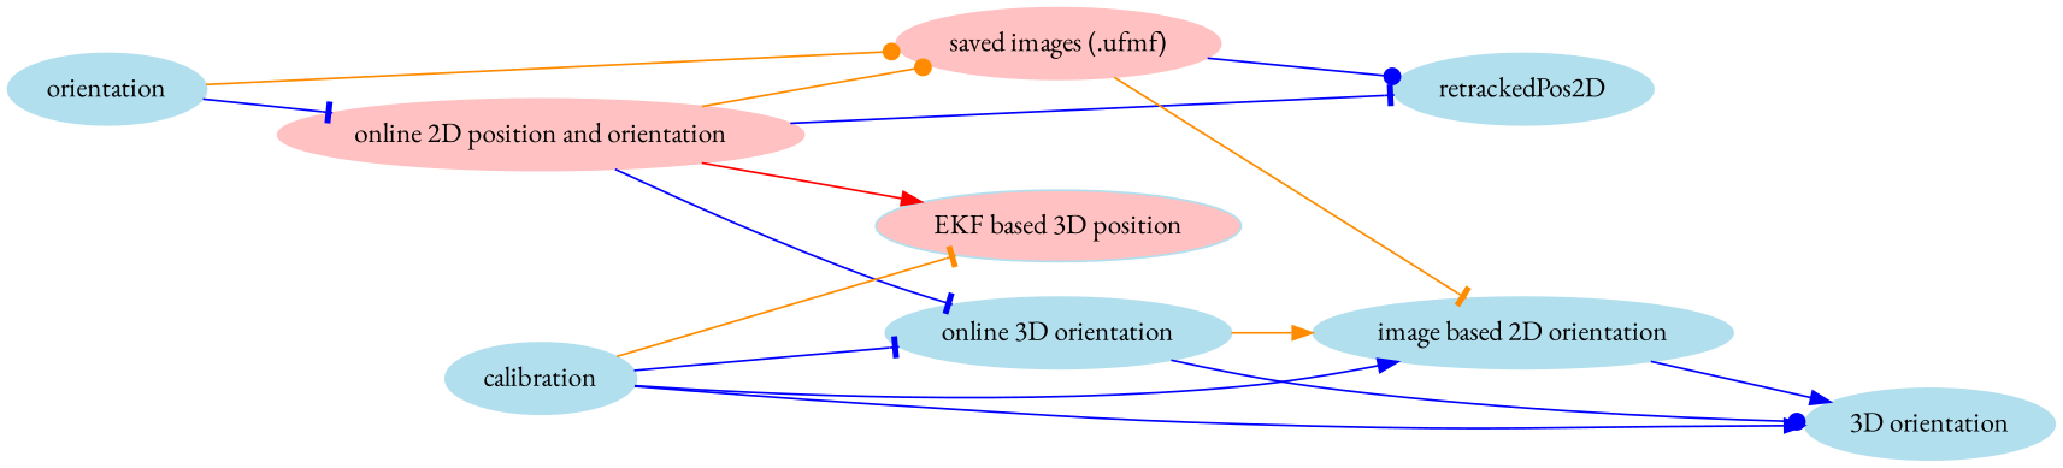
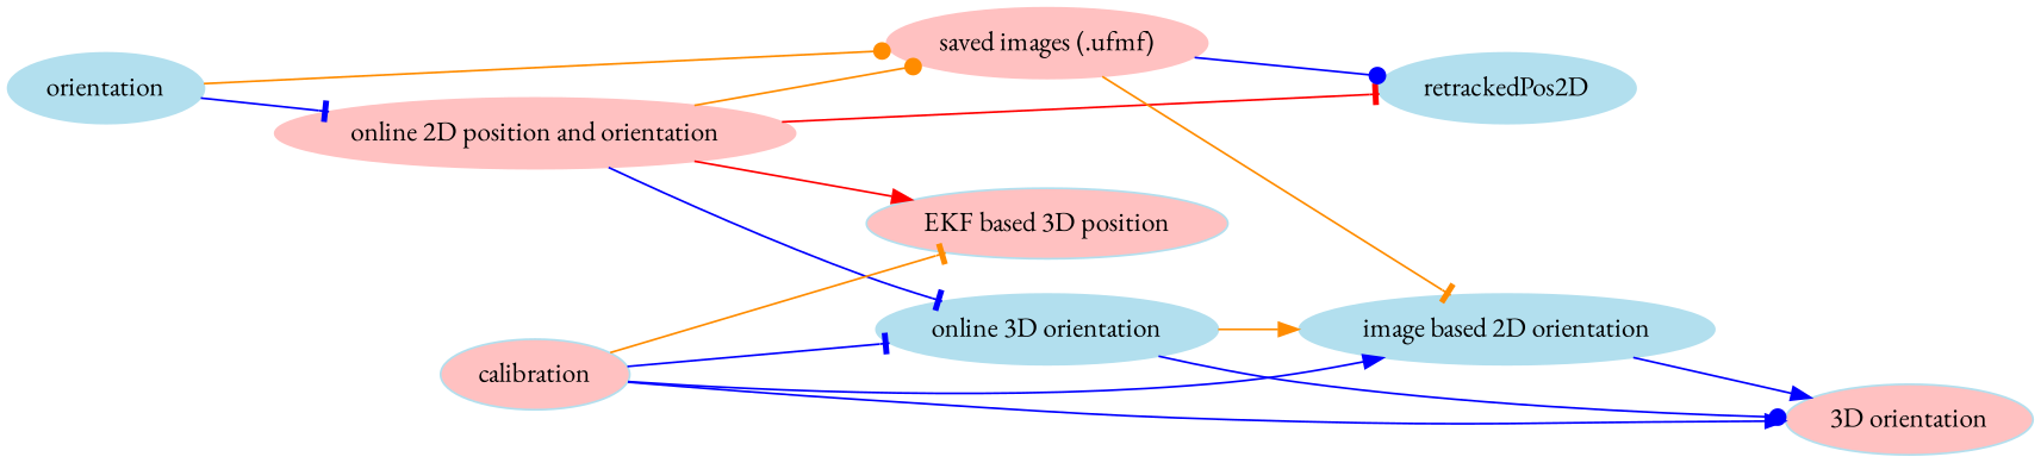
  strict digraph {
    fontname="EB Garamond"
    rankdir=LR
    node [color=lightblue2 fontname="EB Garamond" style=filled]
    edge [arrowhead=tee color=blue fontname="EB Garamond"]
    n1 [label=orientation]
    n2 [color=rosybrown1 label="online 2D position and orientation"]
    n3 [color=rosybrown1 label="saved images (.ufmf)"]
    retrackedPos2D
    n5 [fillcolor=rosybrown1 label="EKF based 3D position"]
    n6 [label="online 3D orientation"]
    n7 [label="image based 2D orientation"]
-   n8 [label="3D orientation"]
-   n9 [label=calibration]
+   n8 [label="3D orientation" fillcolor=rosybrown1]
+   n9 [label=calibration fillcolor=rosybrown1]
    n1 -> n2
    n1 -> n3 [arrowhead=dot color=darkorange]
    n2 -> n3 [arrowhead=dot color=darkorange]
-   n2 -> retrackedPos2D
+   n2 -> retrackedPos2D [color=red]
    n2 -> n5 [arrowhead=normal color=red]
    n2 -> n6
    n3 -> retrackedPos2D [arrowhead=dot]
    n3 -> n7 [color=darkorange]
    n6 -> n7 [arrowhead=normal color=darkorange]
    n6 -> n8 [arrowhead=dot]
    n7 -> n8 [arrowhead=normal]
    n9 -> n5 [color=darkorange]
    n9 -> n6
    n9 -> n7 [arrowhead=normal]
    n9 -> n8 [arrowhead=normal]
  }
